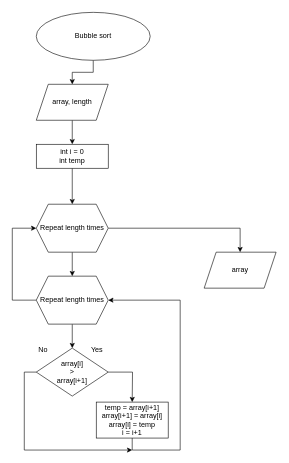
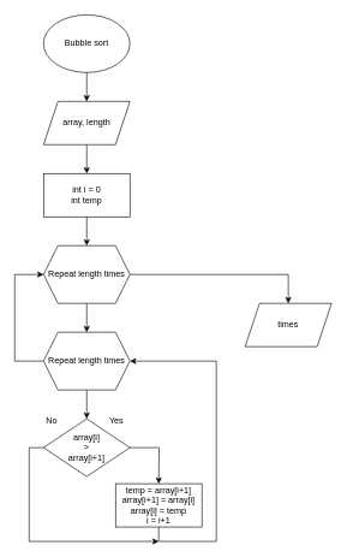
  <mxCell id="0" />
  <mxCell id="1" parent="0" />
  <mxCell id="2" value="" style="edgeStyle=orthogonalEdgeStyle;rounded=0;orthogonalLoop=1;jettySize=auto;html=1;" edge="1" parent="1" source="3" target="5"><mxGeometry relative="1" as="geometry" /></mxCell>
- <mxCell id="3" value="Bubble sort" style="ellipse;whiteSpace=wrap;html=1;" vertex="1" parent="1"><mxGeometry x="60" y="20" width="190" height="80" as="geometry" /></mxCell>
+ <mxCell id="3" value="Bubble sort" style="ellipse;whiteSpace=wrap;html=1;" vertex="1" parent="1"><mxGeometry x="60" y="20" width="120" height="80" as="geometry" /></mxCell>
  <mxCell id="4" value="" style="edgeStyle=orthogonalEdgeStyle;rounded=0;orthogonalLoop=1;jettySize=auto;html=1;" edge="1" parent="1" source="5" target="13"><mxGeometry relative="1" as="geometry" /></mxCell>
  <mxCell id="5" value="array, length" style="shape=parallelogram;perimeter=parallelogramPerimeter;whiteSpace=wrap;html=1;fixedSize=1;" vertex="1" parent="1"><mxGeometry x="60" y="140" width="120" height="60" as="geometry" /></mxCell>
  <mxCell id="6" value="" style="edgeStyle=orthogonalEdgeStyle;rounded=0;orthogonalLoop=1;jettySize=auto;html=1;" edge="1" parent="1" source="8" target="11"><mxGeometry relative="1" as="geometry" /></mxCell>
  <mxCell id="7" style="edgeStyle=orthogonalEdgeStyle;rounded=0;orthogonalLoop=1;jettySize=auto;html=1;entryX=0.5;entryY=0;entryDx=0;entryDy=0;" edge="1" parent="1" source="8" target="21"><mxGeometry relative="1" as="geometry" /></mxCell>
  <mxCell id="8" value="Repeat length times" style="shape=hexagon;perimeter=hexagonPerimeter2;whiteSpace=wrap;html=1;fixedSize=1;" vertex="1" parent="1"><mxGeometry x="60" y="340" width="120" height="80" as="geometry" /></mxCell>
  <mxCell id="9" value="" style="edgeStyle=orthogonalEdgeStyle;rounded=0;orthogonalLoop=1;jettySize=auto;html=1;" edge="1" parent="1" source="11" target="18"><mxGeometry relative="1" as="geometry" /></mxCell>
  <mxCell id="10" style="edgeStyle=orthogonalEdgeStyle;rounded=0;orthogonalLoop=1;jettySize=auto;html=1;entryX=0;entryY=0.5;entryDx=0;entryDy=0;" edge="1" parent="1" source="11" target="8"><mxGeometry relative="1" as="geometry"><Array as="points"><mxPoint x="20" y="500" /><mxPoint x="20" y="380" /></Array></mxGeometry></mxCell>
  <mxCell id="11" value="Repeat length times" style="shape=hexagon;perimeter=hexagonPerimeter2;whiteSpace=wrap;html=1;fixedSize=1;" vertex="1" parent="1"><mxGeometry x="60" y="460" width="120" height="80" as="geometry" /></mxCell>
  <mxCell id="12" value="" style="edgeStyle=orthogonalEdgeStyle;rounded=0;orthogonalLoop=1;jettySize=auto;html=1;" edge="1" parent="1" source="13" target="8"><mxGeometry relative="1" as="geometry" /></mxCell>
- <mxCell id="13" value="&lt;div&gt;int i = 0&lt;/div&gt;&lt;div&gt;int temp&lt;br&gt;&lt;/div&gt;" style="rounded=0;whiteSpace=wrap;html=1;" vertex="1" parent="1"><mxGeometry x="60" y="240" width="120" height="40" as="geometry" /></mxCell>
+ <mxCell id="13" value="&lt;div&gt;int i = 0&lt;/div&gt;&lt;div&gt;int temp&lt;br&gt;&lt;/div&gt;" style="rounded=0;whiteSpace=wrap;html=1;" vertex="1" parent="1"><mxGeometry x="60" y="240" width="120" height="60" as="geometry" /></mxCell>
  <mxCell id="14" style="edgeStyle=orthogonalEdgeStyle;rounded=0;orthogonalLoop=1;jettySize=auto;html=1;entryX=1;entryY=0.5;entryDx=0;entryDy=0;" edge="1" parent="1" source="15" target="11"><mxGeometry relative="1" as="geometry"><Array as="points"><mxPoint x="220" y="750" /><mxPoint x="300" y="750" /><mxPoint x="300" y="500" /></Array></mxGeometry></mxCell>
  <mxCell id="15" value="&lt;div&gt;temp = array[i+1]&lt;/div&gt;&lt;div&gt;array[i+1] = array[i]&lt;/div&gt;&lt;div&gt;array[i] = temp&lt;/div&gt;&lt;div&gt;i = i+1&lt;br&gt;&lt;/div&gt;" style="rounded=0;whiteSpace=wrap;html=1;" vertex="1" parent="1"><mxGeometry x="160" y="670" width="120" height="60" as="geometry" /></mxCell>
  <mxCell id="16" style="edgeStyle=orthogonalEdgeStyle;rounded=0;orthogonalLoop=1;jettySize=auto;html=1;" edge="1" parent="1" source="18"><mxGeometry relative="1" as="geometry"><mxPoint x="220" y="670" as="targetPoint" /></mxGeometry></mxCell>
  <mxCell id="17" style="edgeStyle=orthogonalEdgeStyle;rounded=0;orthogonalLoop=1;jettySize=auto;html=1;" edge="1" parent="1" source="18"><mxGeometry relative="1" as="geometry"><mxPoint x="220" y="750" as="targetPoint" /><Array as="points"><mxPoint x="40" y="620" /><mxPoint x="40" y="750" /></Array></mxGeometry></mxCell>
  <mxCell id="18" value="&lt;div&gt;array[i]&lt;/div&gt;&lt;div&gt;&amp;gt;&lt;/div&gt;&lt;div&gt;array[i+1]&lt;br&gt;&lt;/div&gt;" style="rhombus;whiteSpace=wrap;html=1;" vertex="1" parent="1"><mxGeometry x="60" y="580" width="120" height="80" as="geometry" /></mxCell>
  <mxCell id="19" value="Yes" style="text;html=1;align=center;verticalAlign=middle;resizable=0;points=[];autosize=1;strokeColor=none;fillColor=none;" vertex="1" parent="1"><mxGeometry x="141" y="568" width="40" height="30" as="geometry" /></mxCell>
  <mxCell id="20" value="No" style="text;html=1;align=center;verticalAlign=middle;resizable=0;points=[];autosize=1;strokeColor=none;fillColor=none;" vertex="1" parent="1"><mxGeometry x="51" y="568" width="40" height="30" as="geometry" /></mxCell>
- <mxCell id="21" value="array" style="shape=parallelogram;perimeter=parallelogramPerimeter;whiteSpace=wrap;html=1;fixedSize=1;" vertex="1" parent="1"><mxGeometry x="340" y="420" width="120" height="60" as="geometry" /></mxCell>
+ <mxCell id="21" value="times" style="shape=parallelogram;perimeter=parallelogramPerimeter;whiteSpace=wrap;html=1;fixedSize=1;" vertex="1" parent="1"><mxGeometry x="340" y="420" width="120" height="60" as="geometry" /></mxCell>
